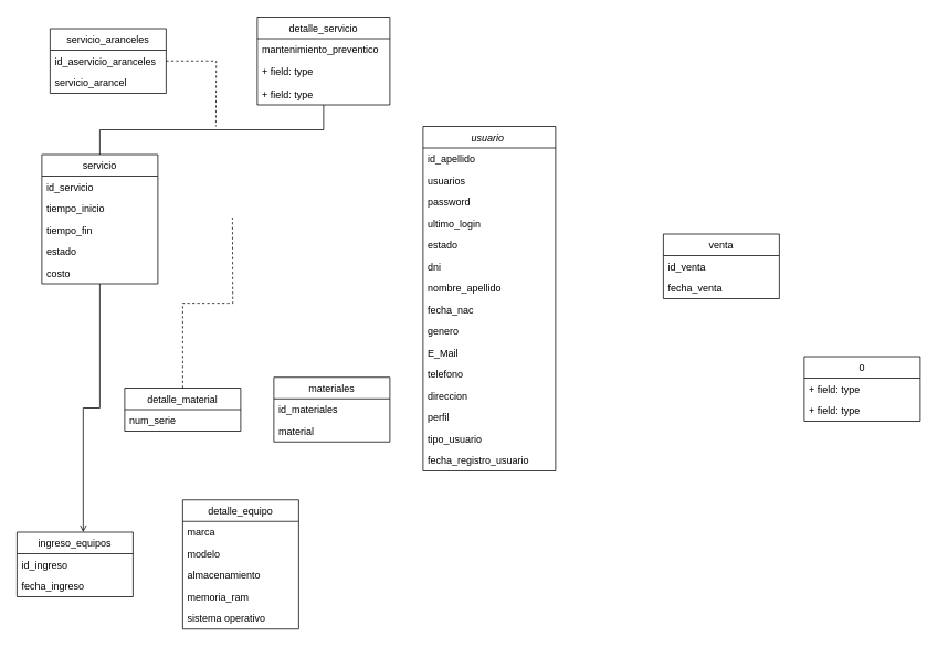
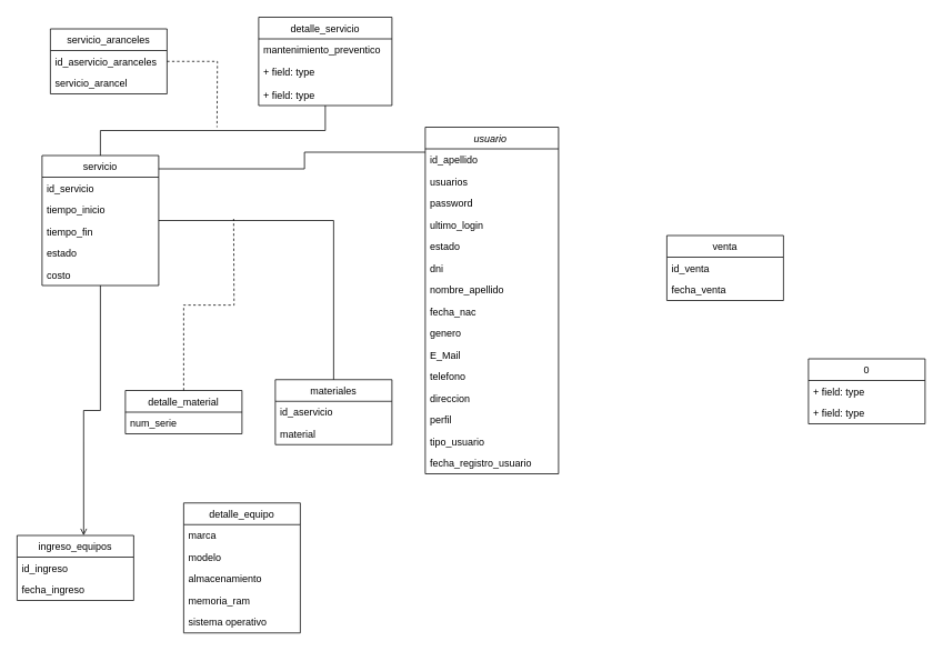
  <mxCell id="0" />
  <mxCell id="1" parent="0" />
+ <mxCell id="2" style="edgeStyle=orthogonalEdgeStyle;rounded=0;orthogonalLoop=1;jettySize=auto;html=1;endArrow=none;endFill=0;" edge="1" parent="1" source="3" target="39"><mxGeometry relative="1" as="geometry"><mxPoint x="220" y="202" as="targetPoint" /><Array as="points"><mxPoint x="365" y="182" /><mxPoint x="365" y="202" /></Array></mxGeometry></mxCell>
  <mxCell id="3" value="usuario " style="swimlane;fontStyle=2;align=center;verticalAlign=top;childLayout=stackLayout;horizontal=1;startSize=26;horizontalStack=0;resizeParent=1;resizeLast=0;collapsible=1;marginBottom=0;rounded=0;shadow=0;strokeWidth=1;" parent="1" vertex="1"><mxGeometry x="510" y="152" width="160" height="416" as="geometry"><mxRectangle x="230" y="140" width="160" height="26" as="alternateBounds" /></mxGeometry></mxCell>
  <mxCell id="4" value="id_apellido" style="text;strokeColor=none;fillColor=none;align=left;verticalAlign=top;spacingLeft=4;spacingRight=4;overflow=hidden;rotatable=0;points=[[0,0.5],[1,0.5]];portConstraint=eastwest;" parent="3" vertex="1"><mxGeometry y="26" width="160" height="26" as="geometry" /></mxCell>
  <mxCell id="5" value="usuarios" style="text;strokeColor=none;fillColor=none;align=left;verticalAlign=top;spacingLeft=4;spacingRight=4;overflow=hidden;rotatable=0;points=[[0,0.5],[1,0.5]];portConstraint=eastwest;" parent="3" vertex="1"><mxGeometry y="52" width="160" height="26" as="geometry" /></mxCell>
  <mxCell id="6" value="password" style="text;strokeColor=none;fillColor=none;align=left;verticalAlign=top;spacingLeft=4;spacingRight=4;overflow=hidden;rotatable=0;points=[[0,0.5],[1,0.5]];portConstraint=eastwest;" parent="3" vertex="1"><mxGeometry y="78" width="160" height="26" as="geometry" /></mxCell>
  <mxCell id="7" value="ultimo_login" style="text;strokeColor=none;fillColor=none;align=left;verticalAlign=top;spacingLeft=4;spacingRight=4;overflow=hidden;rotatable=0;points=[[0,0.5],[1,0.5]];portConstraint=eastwest;" parent="3" vertex="1"><mxGeometry y="104" width="160" height="26" as="geometry" /></mxCell>
  <mxCell id="8" value="estado" style="text;strokeColor=none;fillColor=none;align=left;verticalAlign=top;spacingLeft=4;spacingRight=4;overflow=hidden;rotatable=0;points=[[0,0.5],[1,0.5]];portConstraint=eastwest;" parent="3" vertex="1"><mxGeometry y="130" width="160" height="26" as="geometry" /></mxCell>
  <mxCell id="9" value="dni" style="text;strokeColor=none;fillColor=none;align=left;verticalAlign=top;spacingLeft=4;spacingRight=4;overflow=hidden;rotatable=0;points=[[0,0.5],[1,0.5]];portConstraint=eastwest;" parent="3" vertex="1"><mxGeometry y="156" width="160" height="26" as="geometry" /></mxCell>
  <mxCell id="10" value="nombre_apellido" style="text;strokeColor=none;fillColor=none;align=left;verticalAlign=top;spacingLeft=4;spacingRight=4;overflow=hidden;rotatable=0;points=[[0,0.5],[1,0.5]];portConstraint=eastwest;" parent="3" vertex="1"><mxGeometry y="182" width="160" height="26" as="geometry" /></mxCell>
  <mxCell id="11" value="fecha_nac" style="text;strokeColor=none;fillColor=none;align=left;verticalAlign=top;spacingLeft=4;spacingRight=4;overflow=hidden;rotatable=0;points=[[0,0.5],[1,0.5]];portConstraint=eastwest;" parent="3" vertex="1"><mxGeometry y="208" width="160" height="26" as="geometry" /></mxCell>
  <mxCell id="12" value="genero" style="text;strokeColor=none;fillColor=none;align=left;verticalAlign=top;spacingLeft=4;spacingRight=4;overflow=hidden;rotatable=0;points=[[0,0.5],[1,0.5]];portConstraint=eastwest;" parent="3" vertex="1"><mxGeometry y="234" width="160" height="26" as="geometry" /></mxCell>
  <mxCell id="13" value="E_Mail" style="text;strokeColor=none;fillColor=none;align=left;verticalAlign=top;spacingLeft=4;spacingRight=4;overflow=hidden;rotatable=0;points=[[0,0.5],[1,0.5]];portConstraint=eastwest;" parent="3" vertex="1"><mxGeometry y="260" width="160" height="26" as="geometry" /></mxCell>
  <mxCell id="14" value="telefono" style="text;strokeColor=none;fillColor=none;align=left;verticalAlign=top;spacingLeft=4;spacingRight=4;overflow=hidden;rotatable=0;points=[[0,0.5],[1,0.5]];portConstraint=eastwest;" parent="3" vertex="1"><mxGeometry y="286" width="160" height="26" as="geometry" /></mxCell>
  <mxCell id="15" value="direccion" style="text;strokeColor=none;fillColor=none;align=left;verticalAlign=top;spacingLeft=4;spacingRight=4;overflow=hidden;rotatable=0;points=[[0,0.5],[1,0.5]];portConstraint=eastwest;" parent="3" vertex="1"><mxGeometry y="312" width="160" height="26" as="geometry" /></mxCell>
  <mxCell id="16" value="perfil" style="text;strokeColor=none;fillColor=none;align=left;verticalAlign=top;spacingLeft=4;spacingRight=4;overflow=hidden;rotatable=0;points=[[0,0.5],[1,0.5]];portConstraint=eastwest;" parent="3" vertex="1"><mxGeometry y="338" width="160" height="26" as="geometry" /></mxCell>
  <mxCell id="17" value="tipo_usuario" style="text;strokeColor=none;fillColor=none;align=left;verticalAlign=top;spacingLeft=4;spacingRight=4;overflow=hidden;rotatable=0;points=[[0,0.5],[1,0.5]];portConstraint=eastwest;" parent="3" vertex="1"><mxGeometry y="364" width="160" height="26" as="geometry" /></mxCell>
  <mxCell id="18" value="fecha_registro_usuario" style="text;strokeColor=none;fillColor=none;align=left;verticalAlign=top;spacingLeft=4;spacingRight=4;overflow=hidden;rotatable=0;points=[[0,0.5],[1,0.5]];portConstraint=eastwest;" parent="3" vertex="1"><mxGeometry y="390" width="160" height="26" as="geometry" /></mxCell>
  <mxCell id="19" style="edgeStyle=orthogonalEdgeStyle;rounded=0;orthogonalLoop=1;jettySize=auto;html=1;endArrow=none;endFill=0;dashed=1;" edge="1" parent="1" source="20"><mxGeometry relative="1" as="geometry"><mxPoint x="260" y="152" as="targetPoint" /></mxGeometry></mxCell>
  <mxCell id="20" value="servicio_aranceles" style="swimlane;fontStyle=0;childLayout=stackLayout;horizontal=1;startSize=26;fillColor=none;horizontalStack=0;resizeParent=1;resizeParentMax=0;resizeLast=0;collapsible=1;marginBottom=0;" parent="1" vertex="1"><mxGeometry x="60" y="34" width="140" height="78" as="geometry" /></mxCell>
  <mxCell id="21" value="id_aservicio_aranceles" style="text;strokeColor=none;fillColor=none;align=left;verticalAlign=top;spacingLeft=4;spacingRight=4;overflow=hidden;rotatable=0;points=[[0,0.5],[1,0.5]];portConstraint=eastwest;" parent="20" vertex="1"><mxGeometry y="26" width="140" height="26" as="geometry" /></mxCell>
  <mxCell id="22" value="servicio_arancel" style="text;strokeColor=none;fillColor=none;align=left;verticalAlign=top;spacingLeft=4;spacingRight=4;overflow=hidden;rotatable=0;points=[[0,0.5],[1,0.5]];portConstraint=eastwest;" parent="20" vertex="1"><mxGeometry y="52" width="140" height="26" as="geometry" /></mxCell>
  <mxCell id="23" value="detalle_equipo" style="swimlane;fontStyle=0;childLayout=stackLayout;horizontal=1;startSize=26;fillColor=none;horizontalStack=0;resizeParent=1;resizeParentMax=0;resizeLast=0;collapsible=1;marginBottom=0;" parent="1" vertex="1"><mxGeometry x="220" y="603" width="140" height="156" as="geometry" /></mxCell>
  <mxCell id="24" value="marca" style="text;strokeColor=none;fillColor=none;align=left;verticalAlign=top;spacingLeft=4;spacingRight=4;overflow=hidden;rotatable=0;points=[[0,0.5],[1,0.5]];portConstraint=eastwest;" parent="23" vertex="1"><mxGeometry y="26" width="140" height="26" as="geometry" /></mxCell>
  <mxCell id="25" value="modelo" style="text;strokeColor=none;fillColor=none;align=left;verticalAlign=top;spacingLeft=4;spacingRight=4;overflow=hidden;rotatable=0;points=[[0,0.5],[1,0.5]];portConstraint=eastwest;" parent="23" vertex="1"><mxGeometry y="52" width="140" height="26" as="geometry" /></mxCell>
  <mxCell id="26" value="almacenamiento" style="text;strokeColor=none;fillColor=none;align=left;verticalAlign=top;spacingLeft=4;spacingRight=4;overflow=hidden;rotatable=0;points=[[0,0.5],[1,0.5]];portConstraint=eastwest;" parent="23" vertex="1"><mxGeometry y="78" width="140" height="26" as="geometry" /></mxCell>
  <mxCell id="27" value="memoria_ram" style="text;strokeColor=none;fillColor=none;align=left;verticalAlign=top;spacingLeft=4;spacingRight=4;overflow=hidden;rotatable=0;points=[[0,0.5],[1,0.5]];portConstraint=eastwest;" parent="23" vertex="1"><mxGeometry y="104" width="140" height="26" as="geometry" /></mxCell>
  <mxCell id="28" value="sistema operativo" style="text;strokeColor=none;fillColor=none;align=left;verticalAlign=top;spacingLeft=4;spacingRight=4;overflow=hidden;rotatable=0;points=[[0,0.5],[1,0.5]];portConstraint=eastwest;" parent="23" vertex="1"><mxGeometry y="130" width="140" height="26" as="geometry" /></mxCell>
  <mxCell id="29" value="ingreso_equipos" style="swimlane;fontStyle=0;childLayout=stackLayout;horizontal=1;startSize=26;fillColor=none;horizontalStack=0;resizeParent=1;resizeParentMax=0;resizeLast=0;collapsible=1;marginBottom=0;" parent="1" vertex="1"><mxGeometry x="20" y="642" width="140" height="78" as="geometry" /></mxCell>
  <mxCell id="30" value="id_ingreso" style="text;strokeColor=none;fillColor=none;align=left;verticalAlign=top;spacingLeft=4;spacingRight=4;overflow=hidden;rotatable=0;points=[[0,0.5],[1,0.5]];portConstraint=eastwest;" parent="29" vertex="1"><mxGeometry y="26" width="140" height="26" as="geometry" /></mxCell>
  <mxCell id="31" value="fecha_ingreso" style="text;strokeColor=none;fillColor=none;align=left;verticalAlign=top;spacingLeft=4;spacingRight=4;overflow=hidden;rotatable=0;points=[[0,0.5],[1,0.5]];portConstraint=eastwest;" parent="29" vertex="1"><mxGeometry y="52" width="140" height="26" as="geometry" /></mxCell>
  <mxCell id="32" value="detalle_servicio" style="swimlane;fontStyle=0;childLayout=stackLayout;horizontal=1;startSize=26;fillColor=none;horizontalStack=0;resizeParent=1;resizeParentMax=0;resizeLast=0;collapsible=1;marginBottom=0;" parent="1" vertex="1"><mxGeometry x="310" y="20" width="160" height="106" as="geometry" /></mxCell>
  <mxCell id="33" value="mantenimiento_preventico" style="text;strokeColor=none;fillColor=none;align=left;verticalAlign=top;spacingLeft=4;spacingRight=4;overflow=hidden;rotatable=0;points=[[0,0.5],[1,0.5]];portConstraint=eastwest;" parent="32" vertex="1"><mxGeometry y="26" width="160" height="26" as="geometry" /></mxCell>
  <mxCell id="34" value="+ field: type" style="text;strokeColor=none;fillColor=none;align=left;verticalAlign=top;spacingLeft=4;spacingRight=4;overflow=hidden;rotatable=0;points=[[0,0.5],[1,0.5]];portConstraint=eastwest;" parent="32" vertex="1"><mxGeometry y="52" width="160" height="28" as="geometry" /></mxCell>
  <mxCell id="35" value="+ field: type" style="text;strokeColor=none;fillColor=none;align=left;verticalAlign=top;spacingLeft=4;spacingRight=4;overflow=hidden;rotatable=0;points=[[0,0.5],[1,0.5]];portConstraint=eastwest;" parent="32" vertex="1"><mxGeometry y="80" width="160" height="26" as="geometry" /></mxCell>
  <mxCell id="36" style="edgeStyle=orthogonalEdgeStyle;rounded=0;orthogonalLoop=1;jettySize=auto;html=1;entryX=0.571;entryY=0;entryDx=0;entryDy=0;entryPerimeter=0;endArrow=open;endFill=0;" edge="1" parent="1" source="39" target="29"><mxGeometry relative="1" as="geometry" /></mxCell>
+ <mxCell id="37" style="edgeStyle=orthogonalEdgeStyle;rounded=0;orthogonalLoop=1;jettySize=auto;html=1;endArrow=none;endFill=0;" edge="1" parent="1" source="39" target="51"><mxGeometry relative="1" as="geometry" /></mxCell>
  <mxCell id="38" style="edgeStyle=orthogonalEdgeStyle;rounded=0;orthogonalLoop=1;jettySize=auto;html=1;endArrow=none;endFill=0;exitX=0.5;exitY=0;exitDx=0;exitDy=0;" edge="1" parent="1" source="39" target="32"><mxGeometry relative="1" as="geometry"><mxPoint x="130" y="162" as="sourcePoint" /></mxGeometry></mxCell>
  <mxCell id="39" value="servicio" style="swimlane;fontStyle=0;childLayout=stackLayout;horizontal=1;startSize=26;fillColor=none;horizontalStack=0;resizeParent=1;resizeParentMax=0;resizeLast=0;collapsible=1;marginBottom=0;" parent="1" vertex="1"><mxGeometry x="50" y="186" width="140" height="156" as="geometry" /></mxCell>
  <mxCell id="40" value="id_servicio" style="text;strokeColor=none;fillColor=none;align=left;verticalAlign=top;spacingLeft=4;spacingRight=4;overflow=hidden;rotatable=0;points=[[0,0.5],[1,0.5]];portConstraint=eastwest;" parent="39" vertex="1"><mxGeometry y="26" width="140" height="26" as="geometry" /></mxCell>
  <mxCell id="41" value="tiempo_inicio" style="text;strokeColor=none;fillColor=none;align=left;verticalAlign=top;spacingLeft=4;spacingRight=4;overflow=hidden;rotatable=0;points=[[0,0.5],[1,0.5]];portConstraint=eastwest;" parent="39" vertex="1"><mxGeometry y="52" width="140" height="26" as="geometry" /></mxCell>
  <mxCell id="42" value="tiempo_fin" style="text;strokeColor=none;fillColor=none;align=left;verticalAlign=top;spacingLeft=4;spacingRight=4;overflow=hidden;rotatable=0;points=[[0,0.5],[1,0.5]];portConstraint=eastwest;" parent="39" vertex="1"><mxGeometry y="78" width="140" height="26" as="geometry" /></mxCell>
  <mxCell id="43" value="estado" style="text;strokeColor=none;fillColor=none;align=left;verticalAlign=top;spacingLeft=4;spacingRight=4;overflow=hidden;rotatable=0;points=[[0,0.5],[1,0.5]];portConstraint=eastwest;" parent="39" vertex="1"><mxGeometry y="104" width="140" height="26" as="geometry" /></mxCell>
  <mxCell id="44" value="costo" style="text;strokeColor=none;fillColor=none;align=left;verticalAlign=top;spacingLeft=4;spacingRight=4;overflow=hidden;rotatable=0;points=[[0,0.5],[1,0.5]];portConstraint=eastwest;" parent="39" vertex="1"><mxGeometry y="130" width="140" height="26" as="geometry" /></mxCell>
  <mxCell id="45" value="venta" style="swimlane;fontStyle=0;childLayout=stackLayout;horizontal=1;startSize=26;fillColor=none;horizontalStack=0;resizeParent=1;resizeParentMax=0;resizeLast=0;collapsible=1;marginBottom=0;" parent="1" vertex="1"><mxGeometry x="800" y="282" width="140" height="78" as="geometry" /></mxCell>
  <mxCell id="46" value="id_venta" style="text;strokeColor=none;fillColor=none;align=left;verticalAlign=top;spacingLeft=4;spacingRight=4;overflow=hidden;rotatable=0;points=[[0,0.5],[1,0.5]];portConstraint=eastwest;" parent="45" vertex="1"><mxGeometry y="26" width="140" height="26" as="geometry" /></mxCell>
  <mxCell id="47" value="fecha_venta" style="text;strokeColor=none;fillColor=none;align=left;verticalAlign=top;spacingLeft=4;spacingRight=4;overflow=hidden;rotatable=0;points=[[0,0.5],[1,0.5]];portConstraint=eastwest;" parent="45" vertex="1"><mxGeometry y="52" width="140" height="26" as="geometry" /></mxCell>
  <mxCell id="48" value="0" style="swimlane;fontStyle=0;childLayout=stackLayout;horizontal=1;startSize=26;fillColor=none;horizontalStack=0;resizeParent=1;resizeParentMax=0;resizeLast=0;collapsible=1;marginBottom=0;" parent="1" vertex="1"><mxGeometry x="970" y="430" width="140" height="78" as="geometry" /></mxCell>
  <mxCell id="49" value="+ field: type" style="text;strokeColor=none;fillColor=none;align=left;verticalAlign=top;spacingLeft=4;spacingRight=4;overflow=hidden;rotatable=0;points=[[0,0.5],[1,0.5]];portConstraint=eastwest;" parent="48" vertex="1"><mxGeometry y="26" width="140" height="26" as="geometry" /></mxCell>
  <mxCell id="50" value="+ field: type" style="text;strokeColor=none;fillColor=none;align=left;verticalAlign=top;spacingLeft=4;spacingRight=4;overflow=hidden;rotatable=0;points=[[0,0.5],[1,0.5]];portConstraint=eastwest;" parent="48" vertex="1"><mxGeometry y="52" width="140" height="26" as="geometry" /></mxCell>
  <mxCell id="51" value="materiales" style="swimlane;fontStyle=0;childLayout=stackLayout;horizontal=1;startSize=26;fillColor=none;horizontalStack=0;resizeParent=1;resizeParentMax=0;resizeLast=0;collapsible=1;marginBottom=0;" parent="1" vertex="1"><mxGeometry x="330" y="455" width="140" height="78" as="geometry" /></mxCell>
- <mxCell id="52" value="id_materiales" style="text;strokeColor=none;fillColor=none;align=left;verticalAlign=top;spacingLeft=4;spacingRight=4;overflow=hidden;rotatable=0;points=[[0,0.5],[1,0.5]];portConstraint=eastwest;" parent="51" vertex="1"><mxGeometry y="26" width="140" height="26" as="geometry" /></mxCell>
+ <mxCell id="52" value="id_aservicio" style="text;strokeColor=none;fillColor=none;align=left;verticalAlign=top;spacingLeft=4;spacingRight=4;overflow=hidden;rotatable=0;points=[[0,0.5],[1,0.5]];portConstraint=eastwest;" parent="51" vertex="1"><mxGeometry y="26" width="140" height="26" as="geometry" /></mxCell>
  <mxCell id="53" value="material" style="text;strokeColor=none;fillColor=none;align=left;verticalAlign=top;spacingLeft=4;spacingRight=4;overflow=hidden;rotatable=0;points=[[0,0.5],[1,0.5]];portConstraint=eastwest;" parent="51" vertex="1"><mxGeometry y="52" width="140" height="26" as="geometry" /></mxCell>
  <mxCell id="54" style="edgeStyle=orthogonalEdgeStyle;rounded=0;orthogonalLoop=1;jettySize=auto;html=1;endArrow=none;endFill=0;dashed=1;" edge="1" parent="1" source="55"><mxGeometry relative="1" as="geometry"><mxPoint x="280" y="262" as="targetPoint" /></mxGeometry></mxCell>
  <mxCell id="55" value="detalle_material" style="swimlane;fontStyle=0;childLayout=stackLayout;horizontal=1;startSize=26;fillColor=none;horizontalStack=0;resizeParent=1;resizeParentMax=0;resizeLast=0;collapsible=1;marginBottom=0;" parent="1" vertex="1"><mxGeometry x="150" y="468" width="140" height="52" as="geometry" /></mxCell>
  <mxCell id="56" value="num_serie" style="text;strokeColor=none;fillColor=none;align=left;verticalAlign=top;spacingLeft=4;spacingRight=4;overflow=hidden;rotatable=0;points=[[0,0.5],[1,0.5]];portConstraint=eastwest;" parent="55" vertex="1"><mxGeometry y="26" width="140" height="26" as="geometry" /></mxCell>
